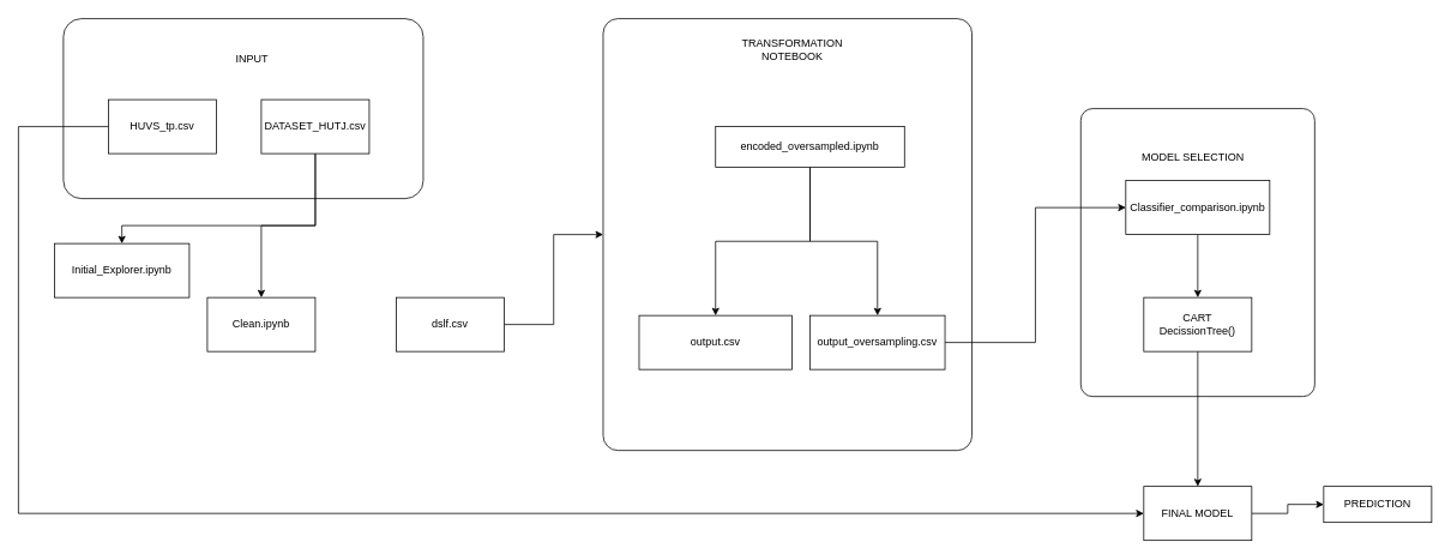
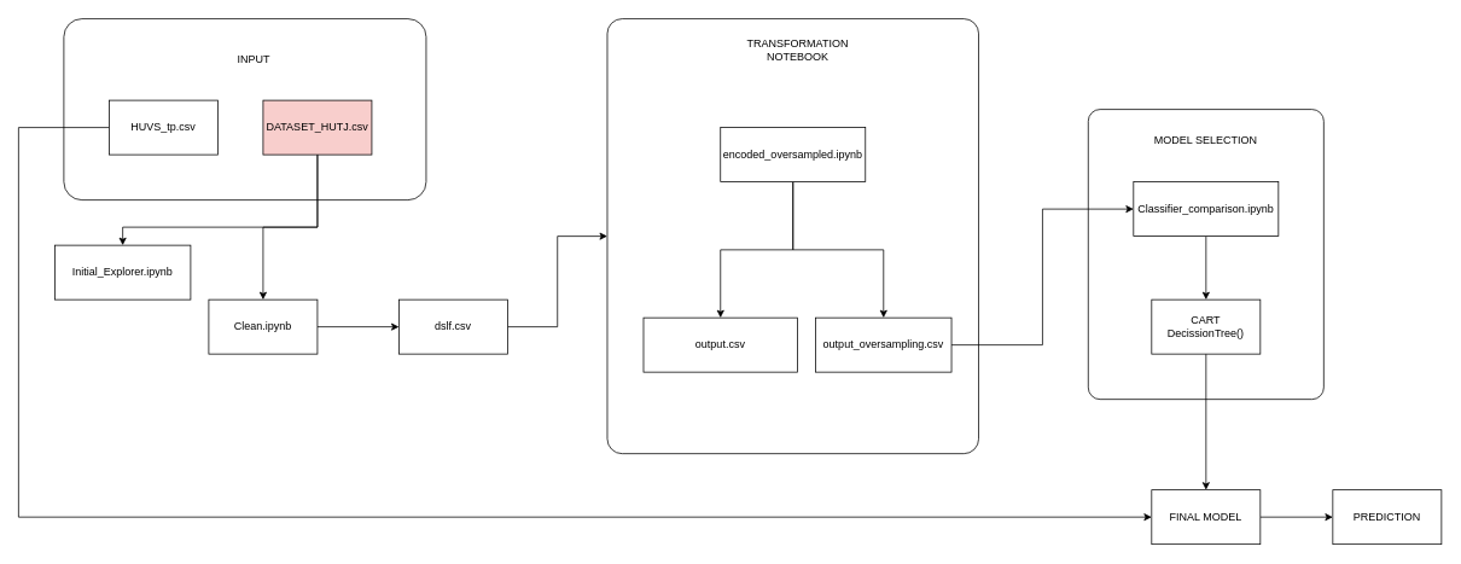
  <mxCell id="0" />
  <mxCell id="1" parent="0" />
  <mxCell id="2" value="" style="rounded=1;whiteSpace=wrap;html=1;arcSize=10;" vertex="1" parent="1"><mxGeometry x="70" y="20" width="400" height="200" as="geometry" /></mxCell>
  <mxCell id="3" value="" style="rounded=1;whiteSpace=wrap;html=1;fontSize=12;arcSize=5;" vertex="1" parent="1"><mxGeometry x="1201" y="120" width="260" height="320" as="geometry" /></mxCell>
  <mxCell id="4" style="edgeStyle=orthogonalEdgeStyle;rounded=0;orthogonalLoop=1;jettySize=auto;html=1;exitX=0.5;exitY=1;exitDx=0;exitDy=0;entryX=0.5;entryY=0;entryDx=0;entryDy=0;fontSize=12;" edge="1" parent="1" source="6" target="8"><mxGeometry relative="1" as="geometry"><Array as="points"><mxPoint x="350" y="250" /><mxPoint x="135" y="250" /></Array></mxGeometry></mxCell>
  <mxCell id="5" style="edgeStyle=orthogonalEdgeStyle;rounded=0;orthogonalLoop=1;jettySize=auto;html=1;entryX=0.5;entryY=0;entryDx=0;entryDy=0;fontSize=12;exitX=0.5;exitY=1;exitDx=0;exitDy=0;" edge="1" parent="1" source="6" target="10"><mxGeometry relative="1" as="geometry" /></mxCell>
- <mxCell id="6" value="DATASET_HUTJ.csv" style="rounded=0;whiteSpace=wrap;html=1;" vertex="1" parent="1"><mxGeometry x="290" y="110" width="120" height="60" as="geometry" /></mxCell>
+ <mxCell id="6" value="DATASET_HUTJ.csv" style="rounded=0;whiteSpace=wrap;html=1;fillColor=#f8cecc;" vertex="1" parent="1"><mxGeometry x="290" y="110" width="120" height="60" as="geometry" /></mxCell>
  <mxCell id="7" value="INPUT" style="text;html=1;strokeColor=none;fillColor=none;align=center;verticalAlign=middle;whiteSpace=wrap;rounded=0;fontSize=12;" vertex="1" parent="1"><mxGeometry x="250" y="50" width="60" height="30" as="geometry" /></mxCell>
  <mxCell id="8" value="Initial_Explorer.ipynb" style="rounded=0;whiteSpace=wrap;html=1;fontSize=12;" vertex="1" parent="1"><mxGeometry x="60" y="270" width="150" height="60" as="geometry" /></mxCell>
+ <mxCell id="9" style="edgeStyle=orthogonalEdgeStyle;rounded=0;orthogonalLoop=1;jettySize=auto;html=1;fontSize=12;" edge="1" parent="1" source="10" target="12"><mxGeometry relative="1" as="geometry" /></mxCell>
  <mxCell id="10" value="Clean.ipynb" style="rounded=0;whiteSpace=wrap;html=1;fontSize=12;" vertex="1" parent="1"><mxGeometry x="230" y="330" width="120" height="60" as="geometry" /></mxCell>
  <mxCell id="11" style="edgeStyle=orthogonalEdgeStyle;rounded=0;orthogonalLoop=1;jettySize=auto;html=1;entryX=0;entryY=0.5;entryDx=0;entryDy=0;fontSize=12;" edge="1" parent="1" source="12" target="13"><mxGeometry relative="1" as="geometry" /></mxCell>
  <mxCell id="12" value="dslf.csv" style="rounded=0;whiteSpace=wrap;html=1;fontSize=12;" vertex="1" parent="1"><mxGeometry x="440" y="330" width="120" height="60" as="geometry" /></mxCell>
  <mxCell id="13" value="" style="rounded=1;whiteSpace=wrap;html=1;fontSize=12;arcSize=4;" vertex="1" parent="1"><mxGeometry x="670" y="20" width="410" height="480" as="geometry" /></mxCell>
  <mxCell id="14" value="TRANSFORMATION NOTEBOOK" style="text;html=1;strokeColor=none;fillColor=none;align=center;verticalAlign=middle;whiteSpace=wrap;rounded=0;fontSize=12;" vertex="1" parent="1"><mxGeometry x="792.5" y="40" width="175" height="30" as="geometry" /></mxCell>
  <mxCell id="15" style="edgeStyle=orthogonalEdgeStyle;rounded=0;orthogonalLoop=1;jettySize=auto;html=1;fontSize=12;" edge="1" parent="1" source="17" target="20"><mxGeometry relative="1" as="geometry" /></mxCell>
  <mxCell id="16" style="edgeStyle=orthogonalEdgeStyle;rounded=0;orthogonalLoop=1;jettySize=auto;html=1;fontSize=12;" edge="1" parent="1" source="17" target="19"><mxGeometry relative="1" as="geometry" /></mxCell>
- <mxCell id="17" value="encoded_oversampled.ipynb" style="rounded=0;whiteSpace=wrap;html=1;fontSize=12;" vertex="1" parent="1"><mxGeometry x="795" y="140" width="210" height="45" as="geometry" /></mxCell>
+ <mxCell id="17" value="encoded_oversampled.ipynb" style="rounded=0;whiteSpace=wrap;html=1;fontSize=12;" vertex="1" parent="1"><mxGeometry x="795" y="140" width="160" height="60" as="geometry" /></mxCell>
  <mxCell id="18" style="edgeStyle=orthogonalEdgeStyle;rounded=0;orthogonalLoop=1;jettySize=auto;html=1;entryX=0;entryY=0.5;entryDx=0;entryDy=0;fontSize=12;" edge="1" parent="1" source="19" target="23"><mxGeometry relative="1" as="geometry" /></mxCell>
  <mxCell id="19" value="output_oversampling.csv" style="rounded=0;whiteSpace=wrap;html=1;fontSize=12;" vertex="1" parent="1"><mxGeometry x="900" y="350" width="150" height="60" as="geometry" /></mxCell>
  <mxCell id="20" value="output.csv" style="rounded=0;whiteSpace=wrap;html=1;fontSize=12;" vertex="1" parent="1"><mxGeometry x="710" y="350" width="170" height="60" as="geometry" /></mxCell>
- <mxCell id="21" value="MODEL SELECTION" style="text;html=1;strokeColor=none;fillColor=none;align=center;verticalAlign=middle;whiteSpace=wrap;rounded=0;fontSize=12;" vertex="1" parent="1"><mxGeometry x="1266" y="160" width="120" height="30" as="geometry" /></mxCell>
+ <mxCell id="21" value="MODEL SELECTION" style="text;html=1;strokeColor=none;fillColor=none;align=center;verticalAlign=middle;whiteSpace=wrap;rounded=0;fontSize=12;" vertex="1" parent="1"><mxGeometry x="1271" y="140" width="120" height="30" as="geometry" /></mxCell>
  <mxCell id="22" style="edgeStyle=orthogonalEdgeStyle;rounded=0;orthogonalLoop=1;jettySize=auto;html=1;fontSize=12;" edge="1" parent="1" source="23" target="25"><mxGeometry relative="1" as="geometry" /></mxCell>
  <mxCell id="23" value="Classifier_comparison.ipynb" style="rounded=0;whiteSpace=wrap;html=1;fontSize=12;" vertex="1" parent="1"><mxGeometry x="1251" y="200" width="160" height="60" as="geometry" /></mxCell>
  <mxCell id="24" style="edgeStyle=orthogonalEdgeStyle;rounded=0;orthogonalLoop=1;jettySize=auto;html=1;fontSize=12;" edge="1" parent="1" source="25" target="27"><mxGeometry relative="1" as="geometry"><mxPoint x="1561" y="420" as="targetPoint" /></mxGeometry></mxCell>
  <mxCell id="25" value="CART&lt;br&gt;DecissionTree()" style="rounded=0;whiteSpace=wrap;html=1;fontSize=12;" vertex="1" parent="1"><mxGeometry x="1271" y="330" width="120" height="60" as="geometry" /></mxCell>
  <mxCell id="26" value="" style="edgeStyle=orthogonalEdgeStyle;rounded=0;orthogonalLoop=1;jettySize=auto;html=1;fontSize=12;" edge="1" parent="1" source="27" target="30"><mxGeometry relative="1" as="geometry" /></mxCell>
  <mxCell id="27" value="FINAL MODEL" style="rounded=0;whiteSpace=wrap;html=1;fontSize=12;" vertex="1" parent="1"><mxGeometry x="1271" y="540" width="120" height="60" as="geometry" /></mxCell>
  <mxCell id="28" style="edgeStyle=orthogonalEdgeStyle;rounded=0;orthogonalLoop=1;jettySize=auto;html=1;fontSize=12;entryX=0;entryY=0.5;entryDx=0;entryDy=0;" edge="1" parent="1" source="29" target="27"><mxGeometry relative="1" as="geometry"><mxPoint x="1250" y="560" as="targetPoint" /><Array as="points"><mxPoint x="20" y="140" /><mxPoint x="20" y="570" /></Array></mxGeometry></mxCell>
  <mxCell id="29" value="HUVS_tp.csv" style="rounded=0;whiteSpace=wrap;html=1;" vertex="1" parent="1"><mxGeometry x="120" y="110" width="120" height="60" as="geometry" /></mxCell>
- <mxCell id="30" value="PREDICTION" style="whiteSpace=wrap;html=1;rounded=0;" vertex="1" parent="1"><mxGeometry x="1471" y="540" width="120" height="40" as="geometry" /></mxCell>
+ <mxCell id="30" value="PREDICTION" style="whiteSpace=wrap;html=1;rounded=0;" vertex="1" parent="1"><mxGeometry x="1471" y="540" width="120" height="60" as="geometry" /></mxCell>
